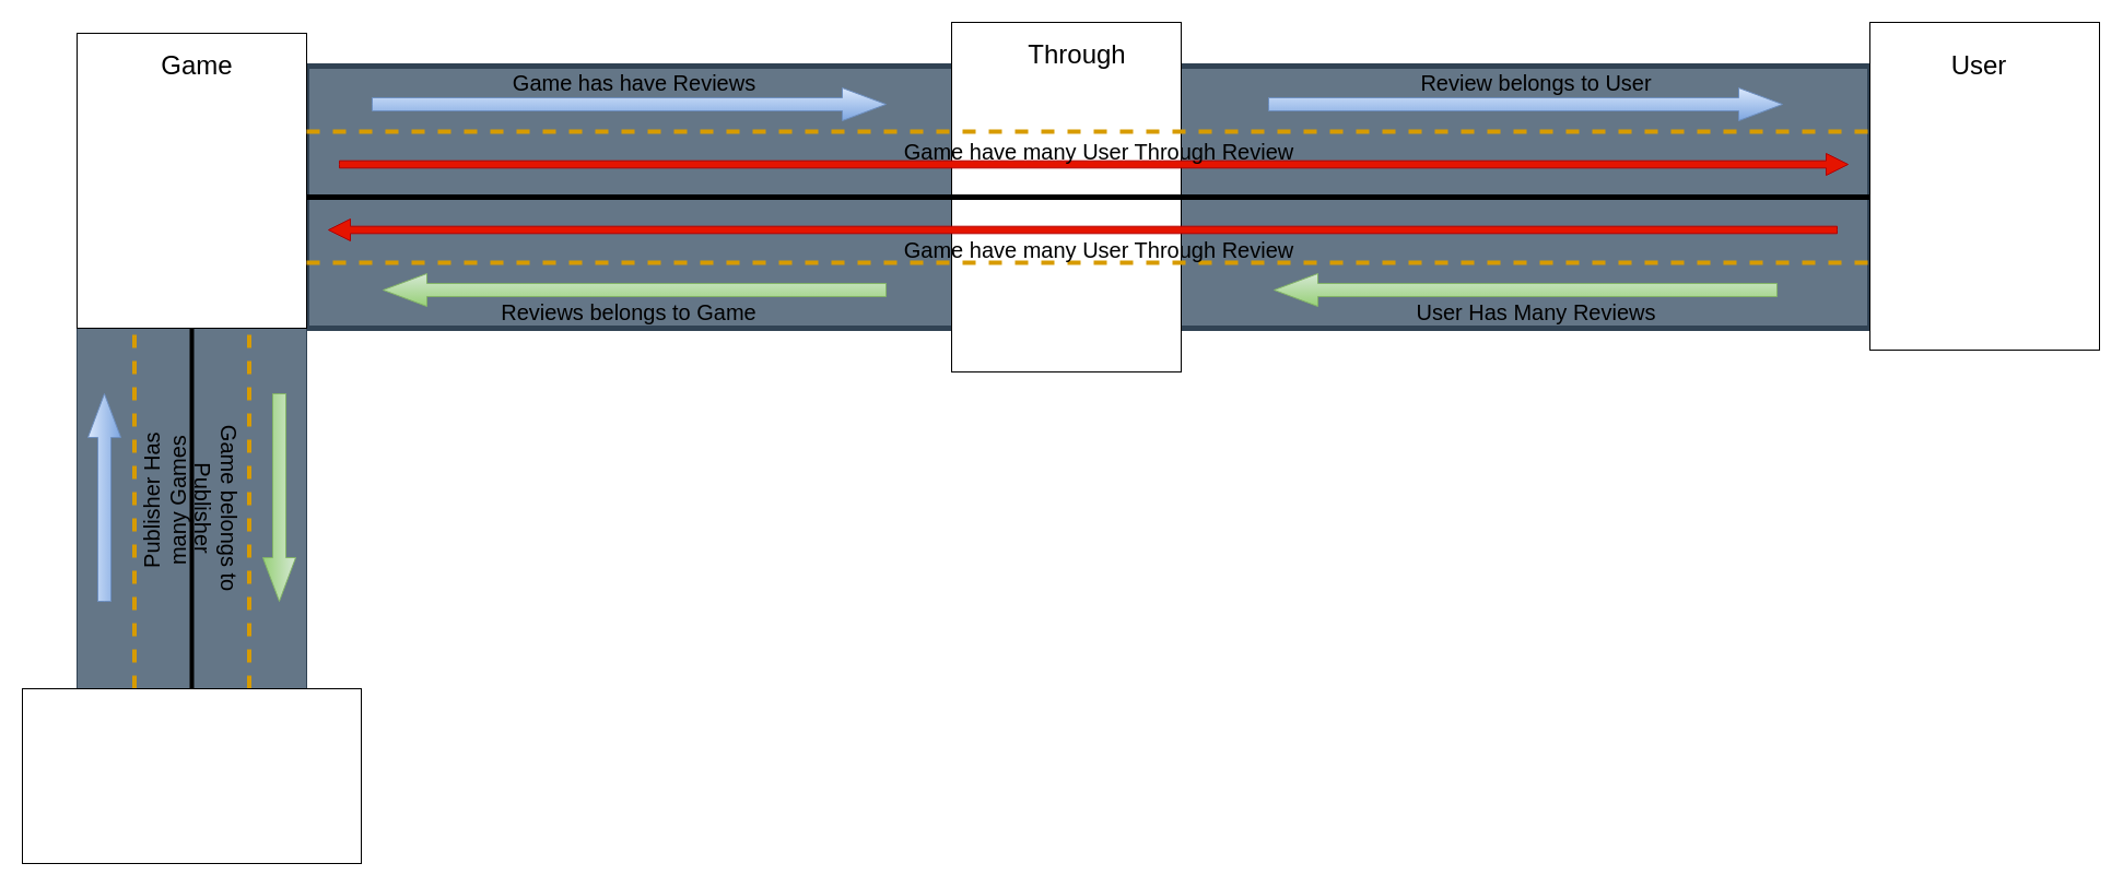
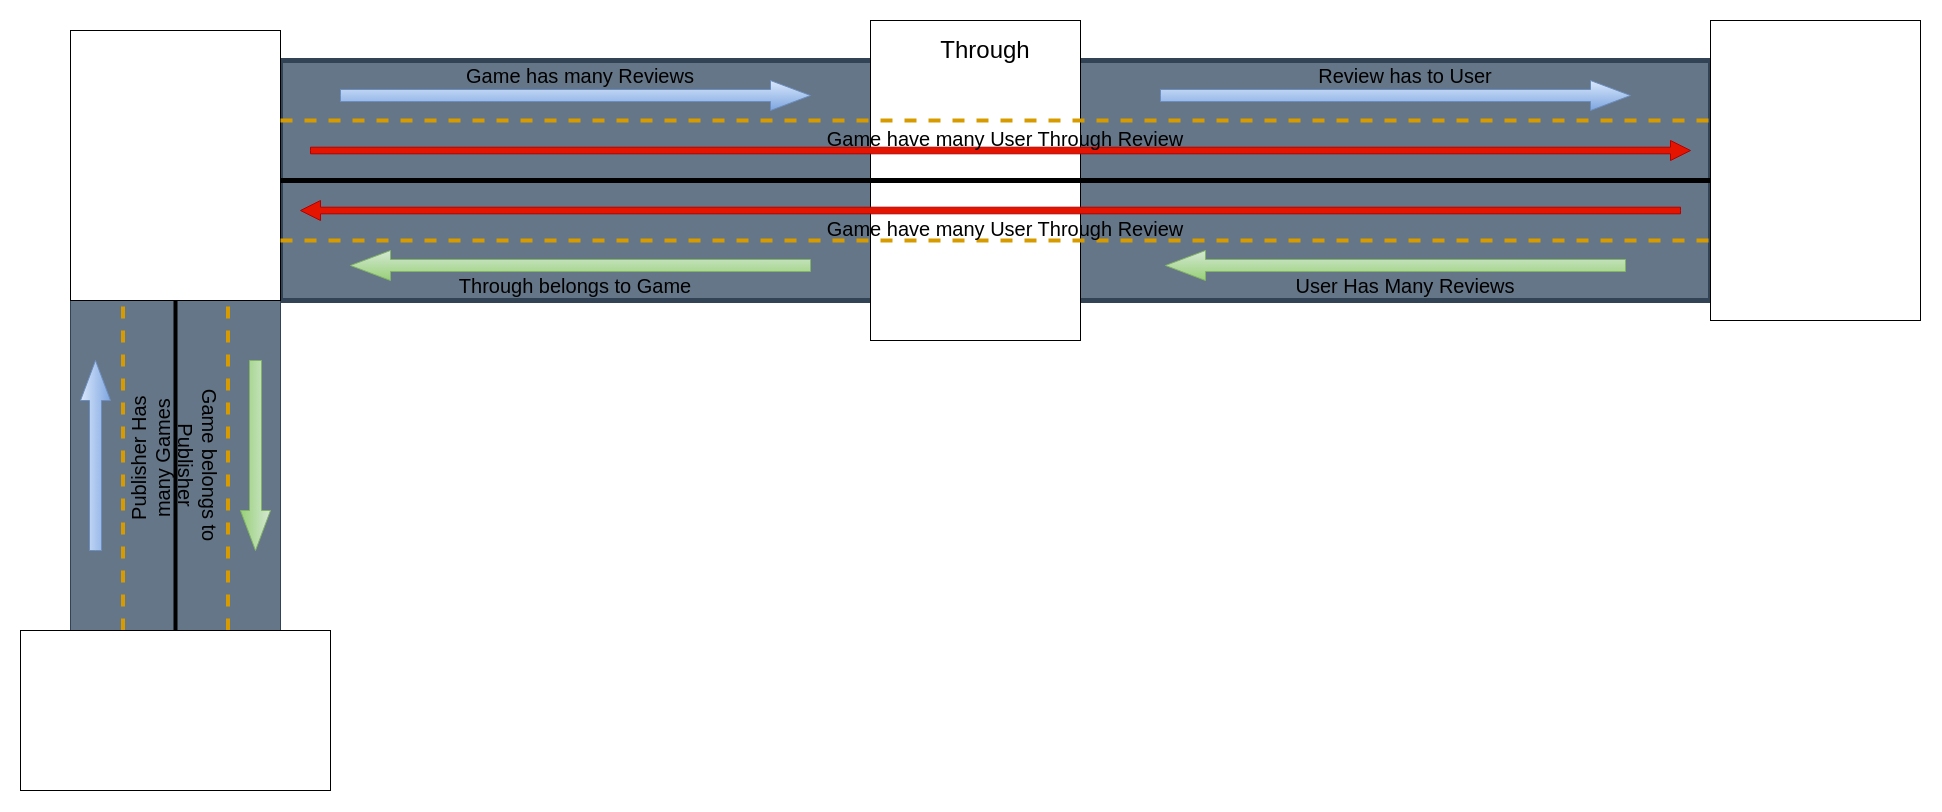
  <mxCell id="0" />
  <mxCell id="1" parent="0" />
  <mxCell id="2" value="" style="rounded=0;whiteSpace=wrap;html=1;strokeWidth=5;fillColor=#647687;strokeColor=#314354;fontColor=#ffffff;" vertex="1" parent="1"><mxGeometry x="280" y="60" width="1430" height="240" as="geometry" /></mxCell>
  <mxCell id="3" value="" style="rounded=0;whiteSpace=wrap;html=1;fillColor=#647687;strokeColor=#314354;fontColor=#ffffff;" vertex="1" parent="1"><mxGeometry x="70" y="300" width="210" height="330" as="geometry" /></mxCell>
  <mxCell id="4" value="" style="rounded=0;whiteSpace=wrap;html=1;" vertex="1" parent="1"><mxGeometry x="870" y="20" width="210" height="320" as="geometry" /></mxCell>
  <mxCell id="5" value="" style="rounded=0;whiteSpace=wrap;html=1;" vertex="1" parent="1"><mxGeometry x="70" y="30" width="210" height="270" as="geometry" /></mxCell>
  <mxCell id="6" value="" style="rounded=0;whiteSpace=wrap;html=1;" vertex="1" parent="1"><mxGeometry x="1710" y="20" width="210" height="300" as="geometry" /></mxCell>
  <mxCell id="7" value="Through" style="text;html=1;strokeColor=none;fillColor=none;align=center;verticalAlign=middle;whiteSpace=wrap;rounded=0;fontSize=24;" vertex="1" parent="1"><mxGeometry x="915" y="20" width="140" height="60" as="geometry" /></mxCell>
- <mxCell id="8" value="User" style="text;html=1;strokeColor=none;fillColor=none;align=center;verticalAlign=middle;whiteSpace=wrap;rounded=0;fontSize=24;" vertex="1" parent="1"><mxGeometry x="1740" y="30" width="140" height="60" as="geometry" /></mxCell>
  <mxCell id="9" value="" style="html=1;shadow=0;dashed=0;align=center;verticalAlign=middle;shape=mxgraph.arrows2.arrow;dy=0.6;dx=40;notch=0;gradientColor=#7ea6e0;fillColor=#dae8fc;strokeColor=#6c8ebf;" vertex="1" parent="1"><mxGeometry x="340" y="80" width="470" height="30" as="geometry" /></mxCell>
  <mxCell id="10" value="" style="html=1;shadow=0;dashed=0;align=center;verticalAlign=middle;shape=mxgraph.arrows2.arrow;dy=0.6;dx=40;notch=0;gradientColor=#7ea6e0;fillColor=#dae8fc;strokeColor=#6c8ebf;" vertex="1" parent="1"><mxGeometry x="1160" y="80" width="470" height="30" as="geometry" /></mxCell>
  <mxCell id="11" value="" style="html=1;shadow=0;dashed=0;align=center;verticalAlign=middle;shape=mxgraph.arrows2.arrow;dy=0.6;dx=40;flipH=1;notch=0;gradientColor=#97d077;fillColor=#d5e8d4;strokeColor=#82b366;" vertex="1" parent="1"><mxGeometry x="350" y="250" width="460" height="30" as="geometry" /></mxCell>
  <mxCell id="12" value="" style="html=1;shadow=0;dashed=0;align=center;verticalAlign=middle;shape=mxgraph.arrows2.arrow;dy=0.6;dx=40;flipH=1;notch=0;gradientColor=#97d077;fillColor=#d5e8d4;strokeColor=#82b366;" vertex="1" parent="1"><mxGeometry x="1165" y="250" width="460" height="30" as="geometry" /></mxCell>
  <mxCell id="13" value="" style="html=1;shadow=0;dashed=0;align=center;verticalAlign=middle;shape=mxgraph.arrows2.arrow;dy=0.67;dx=20;notch=0;fillColor=#e51400;strokeColor=#B20000;fontColor=#ffffff;" vertex="1" parent="1"><mxGeometry x="310" y="140" width="1380" height="20" as="geometry" /></mxCell>
  <mxCell id="14" value="" style="html=1;shadow=0;dashed=0;align=center;verticalAlign=middle;shape=mxgraph.arrows2.arrow;dy=0.67;dx=20;notch=0;direction=west;fillColor=#e51400;strokeColor=#B20000;fontColor=#ffffff;" vertex="1" parent="1"><mxGeometry x="300" y="200" width="1380" height="20" as="geometry" /></mxCell>
- <mxCell id="15" value="Review belongs to User" style="text;html=1;strokeColor=none;fillColor=none;align=center;verticalAlign=middle;whiteSpace=wrap;rounded=0;fontSize=20;" vertex="1" parent="1"><mxGeometry x="1150" y="60" width="510" height="30" as="geometry" /></mxCell>
+ <mxCell id="15" value="Review has to User" style="text;html=1;strokeColor=none;fillColor=none;align=center;verticalAlign=middle;whiteSpace=wrap;rounded=0;fontSize=20;" vertex="1" parent="1"><mxGeometry x="1150" y="60" width="510" height="30" as="geometry" /></mxCell>
  <mxCell id="16" value="User Has Many Reviews" style="text;html=1;strokeColor=none;fillColor=none;align=center;verticalAlign=middle;whiteSpace=wrap;rounded=0;fontSize=20;" vertex="1" parent="1"><mxGeometry x="1150" y="270" width="510" height="30" as="geometry" /></mxCell>
  <mxCell id="17" value="" style="endArrow=none;dashed=1;html=1;exitX=0;exitY=0.25;exitDx=0;exitDy=0;entryX=1;entryY=0.25;entryDx=0;entryDy=0;fillColor=#ffcd28;strokeColor=#d79b00;strokeWidth=4;gradientColor=#ffa500;" edge="1" parent="1" source="2" target="2"><mxGeometry width="50" height="50" relative="1" as="geometry"><mxPoint x="970" y="180" as="sourcePoint" /><mxPoint x="1020" y="130" as="targetPoint" /></mxGeometry></mxCell>
  <mxCell id="18" value="" style="endArrow=none;dashed=1;html=1;exitX=0;exitY=0.75;exitDx=0;exitDy=0;entryX=1;entryY=0.75;entryDx=0;entryDy=0;gradientColor=#ffa500;fillColor=#ffcd28;strokeColor=#d79b00;strokeWidth=4;" edge="1" parent="1" source="2" target="2"><mxGeometry width="50" height="50" relative="1" as="geometry"><mxPoint x="970" y="180" as="sourcePoint" /><mxPoint x="1020" y="130" as="targetPoint" /></mxGeometry></mxCell>
  <mxCell id="19" value="" style="endArrow=none;html=1;exitX=0;exitY=0.5;exitDx=0;exitDy=0;entryX=1;entryY=0.5;entryDx=0;entryDy=0;strokeWidth=5;" edge="1" parent="1" source="2" target="2"><mxGeometry width="50" height="50" relative="1" as="geometry"><mxPoint x="970" y="180" as="sourcePoint" /><mxPoint x="1020" y="130" as="targetPoint" /></mxGeometry></mxCell>
- <mxCell id="20" value="Game" style="text;html=1;strokeColor=none;fillColor=none;align=center;verticalAlign=middle;whiteSpace=wrap;rounded=0;fontSize=24;" vertex="1" parent="1"><mxGeometry x="110" y="30" width="140" height="60" as="geometry" /></mxCell>
- <mxCell id="21" value="Game has have Reviews" style="text;html=1;strokeColor=none;fillColor=none;align=center;verticalAlign=middle;whiteSpace=wrap;rounded=0;fontSize=20;" vertex="1" parent="1"><mxGeometry x="325" y="60" width="510" height="30" as="geometry" /></mxCell>
- <mxCell id="22" value="Reviews belongs to Game" style="text;html=1;strokeColor=none;fillColor=none;align=center;verticalAlign=middle;whiteSpace=wrap;rounded=0;fontSize=20;" vertex="1" parent="1"><mxGeometry x="320" y="270" width="510" height="30" as="geometry" /></mxCell>
+ <mxCell id="21" value="Game has many Reviews" style="text;html=1;strokeColor=none;fillColor=none;align=center;verticalAlign=middle;whiteSpace=wrap;rounded=0;fontSize=20;" vertex="1" parent="1"><mxGeometry x="325" y="60" width="510" height="30" as="geometry" /></mxCell>
+ <mxCell id="22" value="Through belongs to Game" style="text;html=1;strokeColor=none;fillColor=none;align=center;verticalAlign=middle;whiteSpace=wrap;rounded=0;fontSize=20;" vertex="1" parent="1"><mxGeometry x="320" y="270" width="510" height="30" as="geometry" /></mxCell>
  <mxCell id="23" value="Game have many User Through Review" style="text;html=1;strokeColor=none;fillColor=none;align=center;verticalAlign=middle;whiteSpace=wrap;rounded=0;fontSize=20;" vertex="1" parent="1"><mxGeometry x="800" y="120" width="410" height="35" as="geometry" /></mxCell>
  <mxCell id="24" value="Game have many User Through Review" style="text;html=1;strokeColor=none;fillColor=none;align=center;verticalAlign=middle;whiteSpace=wrap;rounded=0;fontSize=20;" vertex="1" parent="1"><mxGeometry x="800" y="210" width="410" height="35" as="geometry" /></mxCell>
  <mxCell id="25" value="" style="endArrow=none;html=1;fontSize=20;strokeWidth=4;entryX=0.5;entryY=1;entryDx=0;entryDy=0;exitX=0.5;exitY=1;exitDx=0;exitDy=0;" edge="1" parent="1" source="3" target="5"><mxGeometry width="50" height="50" relative="1" as="geometry"><mxPoint x="1010" y="310" as="sourcePoint" /><mxPoint x="1060" y="260" as="targetPoint" /></mxGeometry></mxCell>
  <mxCell id="26" value="" style="endArrow=none;dashed=1;html=1;fontSize=20;strokeWidth=4;entryX=0.25;entryY=1;entryDx=0;entryDy=0;exitX=0.25;exitY=1;exitDx=0;exitDy=0;fillColor=#ffcd28;strokeColor=#d79b00;gradientColor=#ffa500;" edge="1" parent="1" source="3" target="5"><mxGeometry width="50" height="50" relative="1" as="geometry"><mxPoint x="1010" y="450" as="sourcePoint" /><mxPoint x="1060" y="400" as="targetPoint" /></mxGeometry></mxCell>
  <mxCell id="27" value="" style="endArrow=none;dashed=1;html=1;fontSize=20;strokeWidth=4;entryX=0.75;entryY=0;entryDx=0;entryDy=0;exitX=0.75;exitY=1;exitDx=0;exitDy=0;gradientColor=#ffa500;fillColor=#ffcd28;strokeColor=#d79b00;" edge="1" parent="1" source="3" target="3"><mxGeometry width="50" height="50" relative="1" as="geometry"><mxPoint x="1010" y="430" as="sourcePoint" /><mxPoint x="1060" y="380" as="targetPoint" /></mxGeometry></mxCell>
  <mxCell id="28" value="" style="rounded=0;whiteSpace=wrap;html=1;fontSize=12;strokeWidth=1;" vertex="1" parent="1"><mxGeometry x="20" y="630" width="310" height="160" as="geometry" /></mxCell>
  <mxCell id="29" value="" style="html=1;shadow=0;dashed=0;align=center;verticalAlign=middle;shape=mxgraph.arrows2.arrow;dy=0.6;dx=40;direction=north;notch=0;fontSize=12;strokeWidth=1;gradientColor=#7ea6e0;fillColor=#dae8fc;strokeColor=#6c8ebf;" vertex="1" parent="1"><mxGeometry x="80" y="360" width="30" height="190" as="geometry" /></mxCell>
  <mxCell id="30" value="" style="html=1;shadow=0;dashed=0;align=center;verticalAlign=middle;shape=mxgraph.arrows2.arrow;dy=0.6;dx=40;direction=south;notch=0;fontSize=12;strokeWidth=1;gradientColor=#97d077;fillColor=#d5e8d4;strokeColor=#82b366;" vertex="1" parent="1"><mxGeometry x="240" y="360" width="30" height="190" as="geometry" /></mxCell>
  <mxCell id="31" value="Publisher Has many Games" style="text;html=1;strokeColor=none;fillColor=none;align=center;verticalAlign=middle;whiteSpace=wrap;rounded=0;fontSize=20;rotation=270;" vertex="1" parent="1"><mxGeometry x="63.13" y="435.62" width="175" height="43.75" as="geometry" /></mxCell>
  <mxCell id="32" value="Game belongs to Publisher" style="text;html=1;strokeColor=none;fillColor=none;align=center;verticalAlign=middle;whiteSpace=wrap;rounded=0;fontSize=20;rotation=90;" vertex="1" parent="1"><mxGeometry x="110" y="443.13" width="175" height="43.75" as="geometry" /></mxCell>
